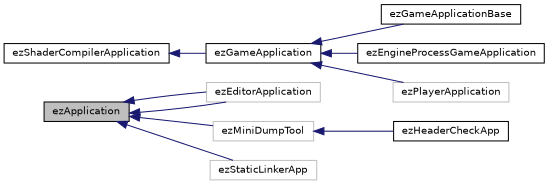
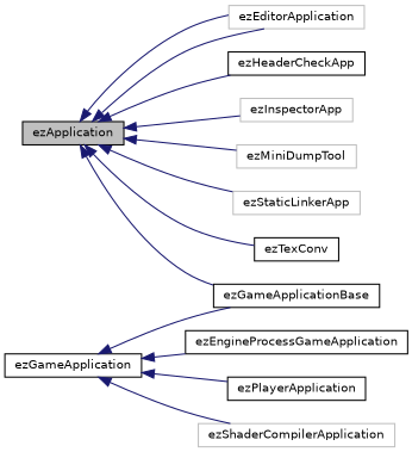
  digraph {
    rankdir=LR
    node [color=black fillcolor=white fontname=Helvetica fontsize=10 shape=record style=filled]
    edge [color=midnightblue dir=back fontname=Helvetica fontsize=10 labelfontname=Helvetica labelfontsize=10 style=solid]
    n1 [fillcolor=grey75 fontcolor=black height=0.2 label=ezApplication width=0.4]
    n2 [color=grey75 height=0.2 label=ezEditorApplication width=0.4]
    n3 [height=0.2 label=ezGameApplicationBase width=0.4]
    n4 [height=0.2 label=ezHeaderCheckApp width=0.4]
+   n5 [color=grey75 height=0.2 label=ezInspectorApp width=0.4]
    n6 [color=grey75 height=0.2 label=ezMiniDumpTool width=0.4]
    n7 [color=grey75 height=0.2 label=ezStaticLinkerApp width=0.4]
+   n8 [height=0.2 label=ezTexConv width=0.4]
    n9 [height=0.2 label=ezGameApplication width=0.4]
    n10 [height=0.2 label=ezEngineProcessGameApplication width=0.4]
-   n11 [color=grey75 height=0.2 label=ezPlayerApplication width=0.4]
-   n12 [height=0.2 label=ezShaderCompilerApplication width=0.4]
+   n11 [height=0.2 label=ezPlayerApplication width=0.4]
+   n12 [color=grey75 height=0.2 label=ezShaderCompilerApplication width=0.4]
    n1 -> n2
    n1 -> n2
-   n6 -> n4
+   n1 -> n3
+   n1 -> n4
+   n1 -> n5
    n1 -> n6
    n1 -> n7
+   n1 -> n8
    n9 -> n3
    n9 -> n10
    n9 -> n11
-   n12 -> n9
+   n9 -> n12
  }
